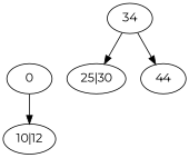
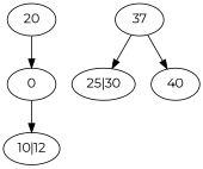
  digraph {
    fontname=Montserrat
    node [fontname=Montserrat]
    edge [fontname=Montserrat]
    n1 [label=0]
+   20
    "10|12"
-   37 [label=34]
+   37
    "25|30"
-   40 [label=44]
+   40
    n1 -> "10|12"
+   20 -> n1
    37 -> "25|30"
    37 -> 40
  }
